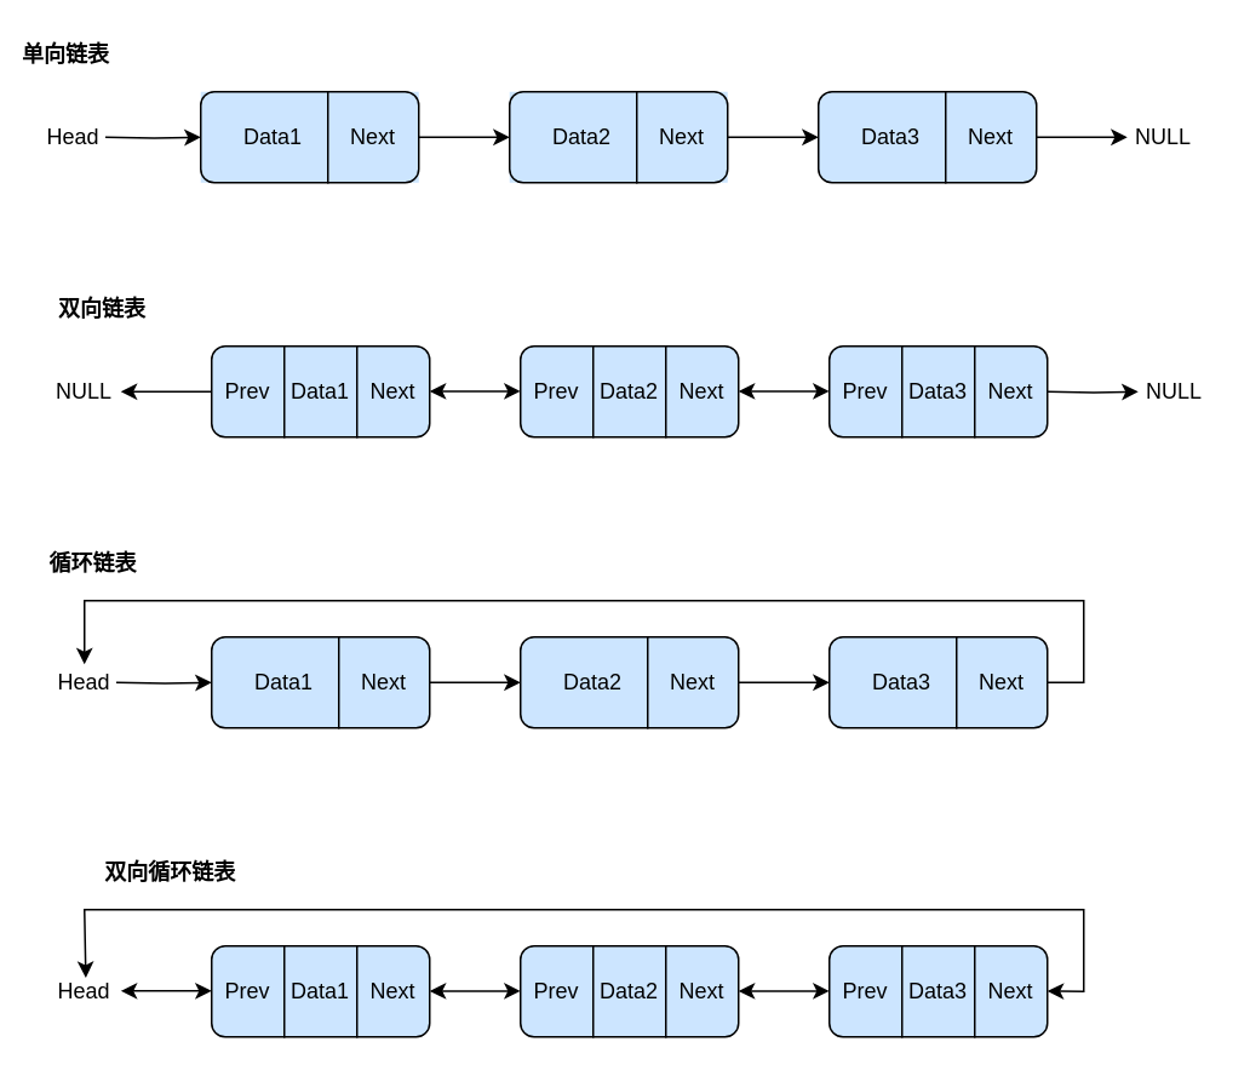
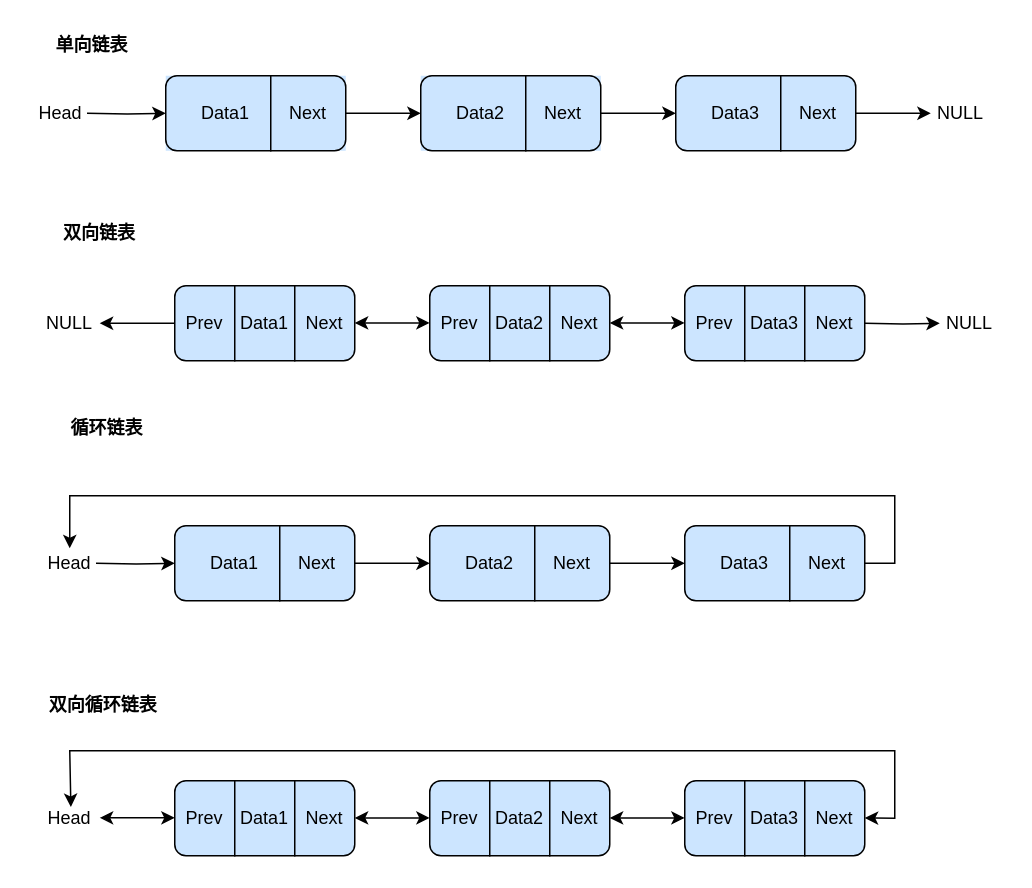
  <mxCell id="0" />
  <mxCell id="1" parent="0" />
- <mxCell id="2" value="&lt;b&gt;单向链表&lt;/b&gt;" style="text;strokeColor=none;align=center;fillColor=none;html=1;verticalAlign=middle;whiteSpace=wrap;rounded=0;" vertex="1" parent="1"><mxGeometry x="6" y="20" width="60" height="20" as="geometry" /></mxCell>
- <mxCell id="3" value="&lt;b&gt;双向链表&lt;/b&gt;" style="text;strokeColor=none;align=center;fillColor=none;html=1;verticalAlign=middle;whiteSpace=wrap;rounded=0;" vertex="1" parent="1"><mxGeometry x="26" y="160" width="60" height="20" as="geometry" /></mxCell>
- <mxCell id="4" value="&lt;b&gt;循环链表&lt;/b&gt;" style="text;strokeColor=none;align=center;fillColor=none;html=1;verticalAlign=middle;whiteSpace=wrap;rounded=0;" vertex="1" parent="1"><mxGeometry x="26" y="300" width="50" height="20" as="geometry" /></mxCell>
- <mxCell id="5" value="&lt;b&gt;双向循环链表&lt;/b&gt;" style="text;strokeColor=none;align=center;fillColor=none;html=1;verticalAlign=middle;whiteSpace=wrap;rounded=0;" vertex="1" parent="1"><mxGeometry x="56" y="470" width="75" height="20" as="geometry" /></mxCell>
+ <mxCell id="2" value="&lt;b&gt;单向链表&lt;/b&gt;" style="text;strokeColor=none;align=center;fillColor=none;html=1;verticalAlign=middle;whiteSpace=wrap;rounded=0;" vertex="1" parent="1"><mxGeometry x="31" y="20" width="60" height="20" as="geometry" /></mxCell>
+ <mxCell id="3" value="&lt;b&gt;双向链表&lt;/b&gt;" style="text;strokeColor=none;align=center;fillColor=none;html=1;verticalAlign=middle;whiteSpace=wrap;rounded=0;" vertex="1" parent="1"><mxGeometry x="36" y="145" width="60" height="20" as="geometry" /></mxCell>
+ <mxCell id="4" value="&lt;b&gt;循环链表&lt;/b&gt;" style="text;strokeColor=none;align=center;fillColor=none;html=1;verticalAlign=middle;whiteSpace=wrap;rounded=0;" vertex="1" parent="1"><mxGeometry x="46" y="275" width="50" height="20" as="geometry" /></mxCell>
+ <mxCell id="5" value="&lt;b&gt;双向循环链表&lt;/b&gt;" style="text;strokeColor=none;align=center;fillColor=none;html=1;verticalAlign=middle;whiteSpace=wrap;rounded=0;" vertex="1" parent="1"><mxGeometry x="31" y="460" width="75" height="20" as="geometry" /></mxCell>
  <mxCell id="6" style="edgeStyle=orthogonalEdgeStyle;rounded=0;orthogonalLoop=1;jettySize=auto;html=1;exitX=1;exitY=0.5;exitDx=0;exitDy=0;entryX=0;entryY=0.5;entryDx=0;entryDy=0;" edge="1" parent="1" target="15"><mxGeometry relative="1" as="geometry"><mxPoint x="57.5" y="75" as="sourcePoint" /></mxGeometry></mxCell>
  <mxCell id="7" value="Head" style="text;strokeColor=none;align=center;fillColor=none;html=1;verticalAlign=middle;whiteSpace=wrap;rounded=0;" vertex="1" parent="1"><mxGeometry x="20" y="65" width="40" height="20" as="geometry" /></mxCell>
  <mxCell id="8" value="" style="group;fillColor=#CCE5FF;container=0;" vertex="1" connectable="0" parent="1"><mxGeometry x="110" y="50" width="120" height="50" as="geometry" /></mxCell>
  <mxCell id="9" value="" style="group;fillColor=#CCE5FF;container=0;" vertex="1" connectable="0" parent="1"><mxGeometry x="280" y="50" width="120" height="50" as="geometry" /></mxCell>
  <mxCell id="10" style="edgeStyle=orthogonalEdgeStyle;rounded=0;orthogonalLoop=1;jettySize=auto;html=1;entryX=0;entryY=0.5;entryDx=0;entryDy=0;" edge="1" parent="1" source="16" target="20"><mxGeometry relative="1" as="geometry" /></mxCell>
  <mxCell id="11" style="edgeStyle=orthogonalEdgeStyle;rounded=0;orthogonalLoop=1;jettySize=auto;html=1;exitX=1;exitY=0.5;exitDx=0;exitDy=0;entryX=0;entryY=0.5;entryDx=0;entryDy=0;" edge="1" parent="1" source="21" target="25"><mxGeometry relative="1" as="geometry" /></mxCell>
  <mxCell id="12" value="NULL" style="text;strokeColor=none;align=center;fillColor=none;html=1;verticalAlign=middle;whiteSpace=wrap;rounded=0;" vertex="1" parent="1"><mxGeometry x="620" y="67.5" width="40" height="15" as="geometry" /></mxCell>
  <mxCell id="13" style="edgeStyle=orthogonalEdgeStyle;rounded=0;orthogonalLoop=1;jettySize=auto;html=1;entryX=0;entryY=0.5;entryDx=0;entryDy=0;" edge="1" parent="1" source="26" target="12"><mxGeometry relative="1" as="geometry" /></mxCell>
  <mxCell id="14" value="" style="group" vertex="1" connectable="0" parent="1"><mxGeometry x="110" y="50" width="120" height="50" as="geometry" /></mxCell>
  <mxCell id="15" value="" style="rounded=1;whiteSpace=wrap;html=1;fillColor=#CCE5FF;" vertex="1" parent="14"><mxGeometry width="120" height="50" as="geometry" /></mxCell>
  <mxCell id="16" value="" style="shape=partialRectangle;whiteSpace=wrap;html=1;right=0;top=0;bottom=0;fillColor=none;routingCenterX=-0.5;" vertex="1" parent="14"><mxGeometry x="70" width="50" height="50" as="geometry" /></mxCell>
  <mxCell id="17" value="Data1" style="text;strokeColor=none;align=center;fillColor=none;html=1;verticalAlign=middle;whiteSpace=wrap;rounded=0;" vertex="1" parent="14"><mxGeometry x="20" y="15" width="40" height="20" as="geometry" /></mxCell>
  <mxCell id="18" value="Next" style="text;strokeColor=none;align=center;fillColor=none;html=1;verticalAlign=middle;whiteSpace=wrap;rounded=0;" vertex="1" parent="14"><mxGeometry x="80" y="15" width="30" height="20" as="geometry" /></mxCell>
  <mxCell id="19" value="" style="group" vertex="1" connectable="0" parent="1"><mxGeometry x="280" y="50" width="120" height="50" as="geometry" /></mxCell>
  <mxCell id="20" value="" style="rounded=1;whiteSpace=wrap;html=1;fillColor=#CCE5FF;" vertex="1" parent="19"><mxGeometry width="120" height="50" as="geometry" /></mxCell>
  <mxCell id="21" value="" style="shape=partialRectangle;whiteSpace=wrap;html=1;right=0;top=0;bottom=0;fillColor=none;routingCenterX=-0.5;" vertex="1" parent="19"><mxGeometry x="70" width="50" height="50" as="geometry" /></mxCell>
  <mxCell id="22" value="Data2" style="text;strokeColor=none;align=center;fillColor=none;html=1;verticalAlign=middle;whiteSpace=wrap;rounded=0;" vertex="1" parent="19"><mxGeometry x="20" y="15" width="40" height="20" as="geometry" /></mxCell>
  <mxCell id="23" value="Next" style="text;strokeColor=none;align=center;fillColor=none;html=1;verticalAlign=middle;whiteSpace=wrap;rounded=0;" vertex="1" parent="19"><mxGeometry x="80" y="15" width="30" height="20" as="geometry" /></mxCell>
  <mxCell id="24" value="" style="group" vertex="1" connectable="0" parent="1"><mxGeometry x="450" y="50" width="120" height="50" as="geometry" /></mxCell>
  <mxCell id="25" value="" style="rounded=1;whiteSpace=wrap;html=1;fillColor=#CCE5FF;" vertex="1" parent="24"><mxGeometry width="120" height="50" as="geometry" /></mxCell>
  <mxCell id="26" value="" style="shape=partialRectangle;whiteSpace=wrap;html=1;right=0;top=0;bottom=0;fillColor=none;routingCenterX=-0.5;" vertex="1" parent="24"><mxGeometry x="70" width="50" height="50" as="geometry" /></mxCell>
  <mxCell id="27" value="Data3" style="text;strokeColor=none;align=center;fillColor=none;html=1;verticalAlign=middle;whiteSpace=wrap;rounded=0;" vertex="1" parent="24"><mxGeometry x="20" y="15" width="40" height="20" as="geometry" /></mxCell>
  <mxCell id="28" value="Next" style="text;strokeColor=none;align=center;fillColor=none;html=1;verticalAlign=middle;whiteSpace=wrap;rounded=0;" vertex="1" parent="24"><mxGeometry x="80" y="15" width="30" height="20" as="geometry" /></mxCell>
  <mxCell id="29" value="NULL" style="text;strokeColor=none;align=center;fillColor=none;html=1;verticalAlign=middle;whiteSpace=wrap;rounded=0;" vertex="1" parent="1"><mxGeometry x="26" y="205" width="40" height="20" as="geometry" /></mxCell>
  <mxCell id="30" value="NULL" style="text;strokeColor=none;align=center;fillColor=none;html=1;verticalAlign=middle;whiteSpace=wrap;rounded=0;" vertex="1" parent="1"><mxGeometry x="626" y="207.5" width="40" height="15" as="geometry" /></mxCell>
  <mxCell id="31" style="edgeStyle=orthogonalEdgeStyle;rounded=0;orthogonalLoop=1;jettySize=auto;html=1;entryX=0;entryY=0.5;entryDx=0;entryDy=0;" edge="1" parent="1" target="30"><mxGeometry relative="1" as="geometry"><mxPoint x="576" y="215" as="sourcePoint" /></mxGeometry></mxCell>
  <mxCell id="32" style="edgeStyle=orthogonalEdgeStyle;rounded=0;orthogonalLoop=1;jettySize=auto;html=1;exitX=0;exitY=0.5;exitDx=0;exitDy=0;entryX=1;entryY=0.5;entryDx=0;entryDy=0;" edge="1" parent="1" source="36" target="29"><mxGeometry relative="1" as="geometry" /></mxCell>
  <mxCell id="33" value="" style="endArrow=classic;startArrow=classic;html=1;rounded=0;" edge="1" parent="1"><mxGeometry width="50" height="50" relative="1" as="geometry"><mxPoint x="236" y="214.76" as="sourcePoint" /><mxPoint x="286" y="214.76" as="targetPoint" /></mxGeometry></mxCell>
  <mxCell id="34" value="" style="endArrow=classic;startArrow=classic;html=1;rounded=0;" edge="1" parent="1"><mxGeometry width="50" height="50" relative="1" as="geometry"><mxPoint x="406" y="214.76" as="sourcePoint" /><mxPoint x="456" y="214.76" as="targetPoint" /></mxGeometry></mxCell>
  <mxCell id="35" value="" style="group" vertex="1" connectable="0" parent="1"><mxGeometry x="116" y="190" width="120" height="50" as="geometry" /></mxCell>
  <mxCell id="36" value="" style="rounded=1;whiteSpace=wrap;html=1;fillColor=#CCE5FF;" vertex="1" parent="35"><mxGeometry width="120" height="50" as="geometry" /></mxCell>
  <mxCell id="37" value="" style="shape=partialRectangle;whiteSpace=wrap;html=1;right=0;top=0;bottom=0;fillColor=none;routingCenterX=-0.5;" vertex="1" parent="35"><mxGeometry x="80" width="40" height="50" as="geometry" /></mxCell>
  <mxCell id="38" value="" style="shape=partialRectangle;whiteSpace=wrap;html=1;right=0;top=0;bottom=0;fillColor=none;routingCenterX=-0.5;" vertex="1" parent="35"><mxGeometry x="40" width="40" height="50" as="geometry" /></mxCell>
  <mxCell id="39" value="Next" style="text;strokeColor=none;align=center;fillColor=none;html=1;verticalAlign=middle;whiteSpace=wrap;rounded=0;" vertex="1" parent="35"><mxGeometry x="85" y="15" width="30" height="20" as="geometry" /></mxCell>
  <mxCell id="40" value="Data1" style="text;strokeColor=none;align=center;fillColor=none;html=1;verticalAlign=middle;whiteSpace=wrap;rounded=0;" vertex="1" parent="35"><mxGeometry x="40" y="15" width="40" height="20" as="geometry" /></mxCell>
  <mxCell id="41" value="Prev" style="text;strokeColor=none;align=center;fillColor=none;html=1;verticalAlign=middle;whiteSpace=wrap;rounded=0;" vertex="1" parent="35"><mxGeometry y="15" width="40" height="20" as="geometry" /></mxCell>
  <mxCell id="42" value="" style="group" vertex="1" connectable="0" parent="1"><mxGeometry x="286" y="190" width="120" height="50" as="geometry" /></mxCell>
  <mxCell id="43" value="" style="rounded=1;whiteSpace=wrap;html=1;fillColor=#CCE5FF;" vertex="1" parent="42"><mxGeometry width="120" height="50" as="geometry" /></mxCell>
  <mxCell id="44" value="" style="shape=partialRectangle;whiteSpace=wrap;html=1;right=0;top=0;bottom=0;fillColor=none;routingCenterX=-0.5;" vertex="1" parent="42"><mxGeometry x="80" width="40" height="50" as="geometry" /></mxCell>
  <mxCell id="45" value="" style="shape=partialRectangle;whiteSpace=wrap;html=1;right=0;top=0;bottom=0;fillColor=none;routingCenterX=-0.5;" vertex="1" parent="42"><mxGeometry x="40" width="40" height="50" as="geometry" /></mxCell>
  <mxCell id="46" value="Next" style="text;strokeColor=none;align=center;fillColor=none;html=1;verticalAlign=middle;whiteSpace=wrap;rounded=0;" vertex="1" parent="42"><mxGeometry x="85" y="15" width="30" height="20" as="geometry" /></mxCell>
  <mxCell id="47" value="Data2" style="text;strokeColor=none;align=center;fillColor=none;html=1;verticalAlign=middle;whiteSpace=wrap;rounded=0;" vertex="1" parent="42"><mxGeometry x="40" y="15" width="40" height="20" as="geometry" /></mxCell>
  <mxCell id="48" value="Prev" style="text;strokeColor=none;align=center;fillColor=none;html=1;verticalAlign=middle;whiteSpace=wrap;rounded=0;" vertex="1" parent="42"><mxGeometry y="15" width="40" height="20" as="geometry" /></mxCell>
  <mxCell id="49" value="" style="group" vertex="1" connectable="0" parent="1"><mxGeometry x="456" y="190" width="120" height="50" as="geometry" /></mxCell>
  <mxCell id="50" value="" style="rounded=1;whiteSpace=wrap;html=1;fillColor=#CCE5FF;" vertex="1" parent="49"><mxGeometry width="120" height="50" as="geometry" /></mxCell>
  <mxCell id="51" value="" style="shape=partialRectangle;whiteSpace=wrap;html=1;right=0;top=0;bottom=0;fillColor=none;routingCenterX=-0.5;" vertex="1" parent="49"><mxGeometry x="80" width="40" height="50" as="geometry" /></mxCell>
  <mxCell id="52" value="" style="shape=partialRectangle;whiteSpace=wrap;html=1;right=0;top=0;bottom=0;fillColor=none;routingCenterX=-0.5;" vertex="1" parent="49"><mxGeometry x="40" width="40" height="50" as="geometry" /></mxCell>
  <mxCell id="53" value="Next" style="text;strokeColor=none;align=center;fillColor=none;html=1;verticalAlign=middle;whiteSpace=wrap;rounded=0;" vertex="1" parent="49"><mxGeometry x="85" y="15" width="30" height="20" as="geometry" /></mxCell>
  <mxCell id="54" value="Data3" style="text;strokeColor=none;align=center;fillColor=none;html=1;verticalAlign=middle;whiteSpace=wrap;rounded=0;" vertex="1" parent="49"><mxGeometry x="40" y="15" width="40" height="20" as="geometry" /></mxCell>
  <mxCell id="55" value="Prev" style="text;strokeColor=none;align=center;fillColor=none;html=1;verticalAlign=middle;whiteSpace=wrap;rounded=0;" vertex="1" parent="49"><mxGeometry y="15" width="40" height="20" as="geometry" /></mxCell>
  <mxCell id="56" style="edgeStyle=orthogonalEdgeStyle;rounded=0;orthogonalLoop=1;jettySize=auto;html=1;exitX=1;exitY=0.5;exitDx=0;exitDy=0;entryX=0;entryY=0.5;entryDx=0;entryDy=0;" edge="1" parent="1" target="62"><mxGeometry relative="1" as="geometry"><mxPoint x="63.5" y="375" as="sourcePoint" /></mxGeometry></mxCell>
  <mxCell id="57" value="Head" style="text;strokeColor=none;align=center;fillColor=none;html=1;verticalAlign=middle;whiteSpace=wrap;rounded=0;" vertex="1" parent="1"><mxGeometry x="26" y="365" width="40" height="20" as="geometry" /></mxCell>
  <mxCell id="58" style="edgeStyle=orthogonalEdgeStyle;rounded=0;orthogonalLoop=1;jettySize=auto;html=1;entryX=0;entryY=0.5;entryDx=0;entryDy=0;" edge="1" parent="1" source="63" target="67"><mxGeometry relative="1" as="geometry" /></mxCell>
  <mxCell id="59" style="edgeStyle=orthogonalEdgeStyle;rounded=0;orthogonalLoop=1;jettySize=auto;html=1;exitX=1;exitY=0.5;exitDx=0;exitDy=0;entryX=0;entryY=0.5;entryDx=0;entryDy=0;" edge="1" parent="1" source="68" target="72"><mxGeometry relative="1" as="geometry" /></mxCell>
  <mxCell id="60" style="edgeStyle=orthogonalEdgeStyle;rounded=0;orthogonalLoop=1;jettySize=auto;html=1;entryX=0.5;entryY=0;entryDx=0;entryDy=0;" edge="1" parent="1" source="73" target="57"><mxGeometry relative="1" as="geometry"><Array as="points"><mxPoint x="596" y="375" /><mxPoint x="596" y="330" /><mxPoint x="46" y="330" /></Array></mxGeometry></mxCell>
  <mxCell id="61" value="" style="group" vertex="1" connectable="0" parent="1"><mxGeometry x="116" y="350" width="120" height="50" as="geometry" /></mxCell>
  <mxCell id="62" value="" style="rounded=1;whiteSpace=wrap;html=1;fillColor=#CCE5FF;" vertex="1" parent="61"><mxGeometry width="120" height="50" as="geometry" /></mxCell>
  <mxCell id="63" value="" style="shape=partialRectangle;whiteSpace=wrap;html=1;right=0;top=0;bottom=0;fillColor=none;routingCenterX=-0.5;" vertex="1" parent="61"><mxGeometry x="70" width="50" height="50" as="geometry" /></mxCell>
  <mxCell id="64" value="Data1" style="text;strokeColor=none;align=center;fillColor=none;html=1;verticalAlign=middle;whiteSpace=wrap;rounded=0;" vertex="1" parent="61"><mxGeometry x="20" y="15" width="40" height="20" as="geometry" /></mxCell>
  <mxCell id="65" value="Next" style="text;strokeColor=none;align=center;fillColor=none;html=1;verticalAlign=middle;whiteSpace=wrap;rounded=0;" vertex="1" parent="61"><mxGeometry x="80" y="15" width="30" height="20" as="geometry" /></mxCell>
  <mxCell id="66" value="" style="group" vertex="1" connectable="0" parent="1"><mxGeometry x="286" y="350" width="120" height="50" as="geometry" /></mxCell>
  <mxCell id="67" value="" style="rounded=1;whiteSpace=wrap;html=1;fillColor=#CCE5FF;" vertex="1" parent="66"><mxGeometry width="120" height="50" as="geometry" /></mxCell>
  <mxCell id="68" value="" style="shape=partialRectangle;whiteSpace=wrap;html=1;right=0;top=0;bottom=0;fillColor=none;routingCenterX=-0.5;" vertex="1" parent="66"><mxGeometry x="70" width="50" height="50" as="geometry" /></mxCell>
  <mxCell id="69" value="Data2" style="text;strokeColor=none;align=center;fillColor=none;html=1;verticalAlign=middle;whiteSpace=wrap;rounded=0;" vertex="1" parent="66"><mxGeometry x="20" y="15" width="40" height="20" as="geometry" /></mxCell>
  <mxCell id="70" value="Next" style="text;strokeColor=none;align=center;fillColor=none;html=1;verticalAlign=middle;whiteSpace=wrap;rounded=0;" vertex="1" parent="66"><mxGeometry x="80" y="15" width="30" height="20" as="geometry" /></mxCell>
  <mxCell id="71" value="" style="group" vertex="1" connectable="0" parent="1"><mxGeometry x="456" y="350" width="120" height="50" as="geometry" /></mxCell>
  <mxCell id="72" value="" style="rounded=1;whiteSpace=wrap;html=1;fillColor=#CCE5FF;" vertex="1" parent="71"><mxGeometry width="120" height="50" as="geometry" /></mxCell>
  <mxCell id="73" value="" style="shape=partialRectangle;whiteSpace=wrap;html=1;right=0;top=0;bottom=0;fillColor=none;routingCenterX=-0.5;" vertex="1" parent="71"><mxGeometry x="70" width="50" height="50" as="geometry" /></mxCell>
  <mxCell id="74" value="Data3" style="text;strokeColor=none;align=center;fillColor=none;html=1;verticalAlign=middle;whiteSpace=wrap;rounded=0;" vertex="1" parent="71"><mxGeometry x="20" y="15" width="40" height="20" as="geometry" /></mxCell>
  <mxCell id="75" value="Next" style="text;strokeColor=none;align=center;fillColor=none;html=1;verticalAlign=middle;whiteSpace=wrap;rounded=0;" vertex="1" parent="71"><mxGeometry x="80" y="15" width="30" height="20" as="geometry" /></mxCell>
  <mxCell id="76" value="Head" style="text;strokeColor=none;align=center;fillColor=none;html=1;verticalAlign=middle;whiteSpace=wrap;rounded=0;" vertex="1" parent="1"><mxGeometry x="26" y="535" width="40" height="20" as="geometry" /></mxCell>
  <mxCell id="77" value="" style="endArrow=classic;startArrow=classic;html=1;rounded=0;" edge="1" parent="1"><mxGeometry width="50" height="50" relative="1" as="geometry"><mxPoint x="236" y="544.76" as="sourcePoint" /><mxPoint x="286" y="544.76" as="targetPoint" /></mxGeometry></mxCell>
  <mxCell id="78" value="" style="endArrow=classic;startArrow=classic;html=1;rounded=0;" edge="1" parent="1"><mxGeometry width="50" height="50" relative="1" as="geometry"><mxPoint x="406" y="544.76" as="sourcePoint" /><mxPoint x="456" y="544.76" as="targetPoint" /></mxGeometry></mxCell>
  <mxCell id="79" value="" style="endArrow=classic;startArrow=classic;html=1;rounded=0;" edge="1" parent="1"><mxGeometry width="50" height="50" relative="1" as="geometry"><mxPoint x="66" y="544.71" as="sourcePoint" /><mxPoint x="116" y="544.71" as="targetPoint" /></mxGeometry></mxCell>
  <mxCell id="80" value="" style="endArrow=classic;startArrow=classic;html=1;rounded=0;entryX=0.519;entryY=0.124;entryDx=0;entryDy=0;entryPerimeter=0;" edge="1" parent="1" target="76"><mxGeometry width="50" height="50" relative="1" as="geometry"><mxPoint x="576" y="544.76" as="sourcePoint" /><mxPoint x="46" y="500" as="targetPoint" /><Array as="points"><mxPoint x="596" y="545" /><mxPoint x="596" y="500" /><mxPoint x="46" y="500" /></Array></mxGeometry></mxCell>
  <mxCell id="81" value="" style="rounded=1;whiteSpace=wrap;html=1;fillColor=#CCE5FF;" vertex="1" parent="1"><mxGeometry x="116" y="520" width="120" height="50" as="geometry" /></mxCell>
  <mxCell id="82" value="" style="shape=partialRectangle;whiteSpace=wrap;html=1;right=0;top=0;bottom=0;fillColor=none;routingCenterX=-0.5;" vertex="1" parent="1"><mxGeometry x="196" y="520" width="40" height="50" as="geometry" /></mxCell>
  <mxCell id="83" value="" style="shape=partialRectangle;whiteSpace=wrap;html=1;right=0;top=0;bottom=0;fillColor=none;routingCenterX=-0.5;" vertex="1" parent="1"><mxGeometry x="156" y="520" width="40" height="50" as="geometry" /></mxCell>
  <mxCell id="84" value="Next" style="text;strokeColor=none;align=center;fillColor=none;html=1;verticalAlign=middle;whiteSpace=wrap;rounded=0;" vertex="1" parent="1"><mxGeometry x="201" y="535" width="30" height="20" as="geometry" /></mxCell>
  <mxCell id="85" value="Data1" style="text;strokeColor=none;align=center;fillColor=none;html=1;verticalAlign=middle;whiteSpace=wrap;rounded=0;" vertex="1" parent="1"><mxGeometry x="156" y="535" width="40" height="20" as="geometry" /></mxCell>
  <mxCell id="86" value="Prev" style="text;strokeColor=none;align=center;fillColor=none;html=1;verticalAlign=middle;whiteSpace=wrap;rounded=0;" vertex="1" parent="1"><mxGeometry x="116" y="535" width="40" height="20" as="geometry" /></mxCell>
  <mxCell id="87" value="" style="rounded=1;whiteSpace=wrap;html=1;fillColor=#CCE5FF;" vertex="1" parent="1"><mxGeometry x="286" y="520" width="120" height="50" as="geometry" /></mxCell>
  <mxCell id="88" value="" style="shape=partialRectangle;whiteSpace=wrap;html=1;right=0;top=0;bottom=0;fillColor=none;routingCenterX=-0.5;" vertex="1" parent="1"><mxGeometry x="366" y="520" width="40" height="50" as="geometry" /></mxCell>
  <mxCell id="89" value="" style="shape=partialRectangle;whiteSpace=wrap;html=1;right=0;top=0;bottom=0;fillColor=none;routingCenterX=-0.5;" vertex="1" parent="1"><mxGeometry x="326" y="520" width="40" height="50" as="geometry" /></mxCell>
  <mxCell id="90" value="Next" style="text;strokeColor=none;align=center;fillColor=none;html=1;verticalAlign=middle;whiteSpace=wrap;rounded=0;" vertex="1" parent="1"><mxGeometry x="371" y="535" width="30" height="20" as="geometry" /></mxCell>
  <mxCell id="91" value="Data2" style="text;strokeColor=none;align=center;fillColor=none;html=1;verticalAlign=middle;whiteSpace=wrap;rounded=0;" vertex="1" parent="1"><mxGeometry x="326" y="535" width="40" height="20" as="geometry" /></mxCell>
  <mxCell id="92" value="Prev" style="text;strokeColor=none;align=center;fillColor=none;html=1;verticalAlign=middle;whiteSpace=wrap;rounded=0;" vertex="1" parent="1"><mxGeometry x="286" y="535" width="40" height="20" as="geometry" /></mxCell>
  <mxCell id="93" value="" style="rounded=1;whiteSpace=wrap;html=1;fillColor=#CCE5FF;" vertex="1" parent="1"><mxGeometry x="456" y="520" width="120" height="50" as="geometry" /></mxCell>
  <mxCell id="94" value="" style="shape=partialRectangle;whiteSpace=wrap;html=1;right=0;top=0;bottom=0;fillColor=none;routingCenterX=-0.5;" vertex="1" parent="1"><mxGeometry x="536" y="520" width="40" height="50" as="geometry" /></mxCell>
  <mxCell id="95" value="" style="shape=partialRectangle;whiteSpace=wrap;html=1;right=0;top=0;bottom=0;fillColor=none;routingCenterX=-0.5;" vertex="1" parent="1"><mxGeometry x="496" y="520" width="40" height="50" as="geometry" /></mxCell>
  <mxCell id="96" value="Next" style="text;strokeColor=none;align=center;fillColor=none;html=1;verticalAlign=middle;whiteSpace=wrap;rounded=0;" vertex="1" parent="1"><mxGeometry x="541" y="535" width="30" height="20" as="geometry" /></mxCell>
  <mxCell id="97" value="Data3" style="text;strokeColor=none;align=center;fillColor=none;html=1;verticalAlign=middle;whiteSpace=wrap;rounded=0;" vertex="1" parent="1"><mxGeometry x="496" y="535" width="40" height="20" as="geometry" /></mxCell>
  <mxCell id="98" value="Prev" style="text;strokeColor=none;align=center;fillColor=none;html=1;verticalAlign=middle;whiteSpace=wrap;rounded=0;" vertex="1" parent="1"><mxGeometry x="456" y="535" width="40" height="20" as="geometry" /></mxCell>
